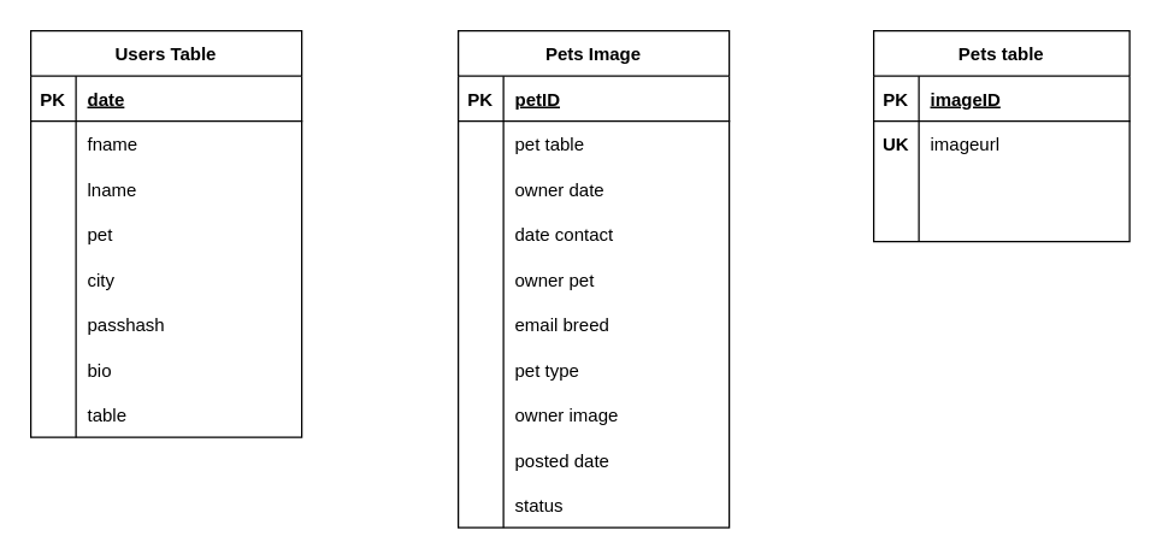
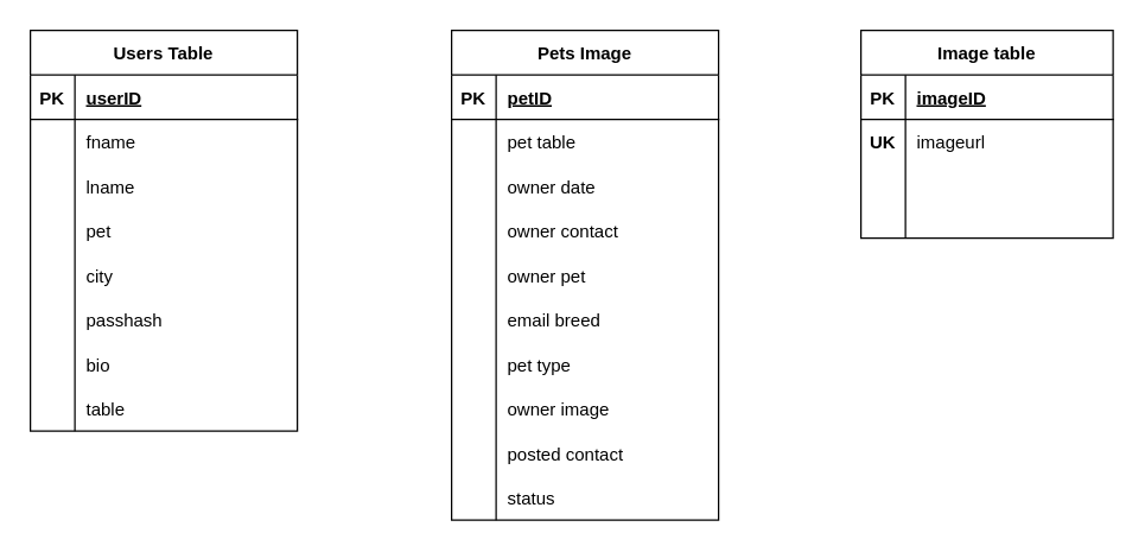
  <mxCell id="0" />
  <mxCell id="1" parent="0" />
  <mxCell id="2" value="Users Table" style="shape=table;startSize=30;container=1;collapsible=1;childLayout=tableLayout;fixedRows=1;rowLines=0;fontStyle=1;align=center;resizeLast=1;" vertex="1" parent="1"><mxGeometry x="20" y="20" width="180" height="270" as="geometry" /></mxCell>
  <mxCell id="3" value="" style="shape=tableRow;horizontal=0;startSize=0;swimlaneHead=0;swimlaneBody=0;fillColor=none;collapsible=0;dropTarget=0;points=[[0,0.5],[1,0.5]];portConstraint=eastwest;top=0;left=0;right=0;bottom=1;" vertex="1" parent="2"><mxGeometry y="30" width="180" height="30" as="geometry" /></mxCell>
  <mxCell id="4" value="PK" style="shape=partialRectangle;connectable=0;fillColor=none;top=0;left=0;bottom=0;right=0;fontStyle=1;overflow=hidden;" vertex="1" parent="3"><mxGeometry width="30" height="30" as="geometry"><mxRectangle width="30" height="30" as="alternateBounds" /></mxGeometry></mxCell>
- <mxCell id="5" value="date" style="shape=partialRectangle;connectable=0;fillColor=none;top=0;left=0;bottom=0;right=0;align=left;spacingLeft=6;fontStyle=5;overflow=hidden;" vertex="1" parent="3"><mxGeometry x="30" width="150" height="30" as="geometry"><mxRectangle width="150" height="30" as="alternateBounds" /></mxGeometry></mxCell>
+ <mxCell id="5" value="userID" style="shape=partialRectangle;connectable=0;fillColor=none;top=0;left=0;bottom=0;right=0;align=left;spacingLeft=6;fontStyle=5;overflow=hidden;" vertex="1" parent="3"><mxGeometry x="30" width="150" height="30" as="geometry"><mxRectangle width="150" height="30" as="alternateBounds" /></mxGeometry></mxCell>
  <mxCell id="6" value="" style="shape=tableRow;horizontal=0;startSize=0;swimlaneHead=0;swimlaneBody=0;fillColor=none;collapsible=0;dropTarget=0;points=[[0,0.5],[1,0.5]];portConstraint=eastwest;top=0;left=0;right=0;bottom=0;" vertex="1" parent="2"><mxGeometry y="60" width="180" height="30" as="geometry" /></mxCell>
  <mxCell id="7" value="" style="shape=partialRectangle;connectable=0;fillColor=none;top=0;left=0;bottom=0;right=0;editable=1;overflow=hidden;" vertex="1" parent="6"><mxGeometry width="30" height="30" as="geometry"><mxRectangle width="30" height="30" as="alternateBounds" /></mxGeometry></mxCell>
  <mxCell id="8" value="fname" style="shape=partialRectangle;connectable=0;fillColor=none;top=0;left=0;bottom=0;right=0;align=left;spacingLeft=6;overflow=hidden;" vertex="1" parent="6"><mxGeometry x="30" width="150" height="30" as="geometry"><mxRectangle width="150" height="30" as="alternateBounds" /></mxGeometry></mxCell>
  <mxCell id="9" value="" style="shape=tableRow;horizontal=0;startSize=0;swimlaneHead=0;swimlaneBody=0;fillColor=none;collapsible=0;dropTarget=0;points=[[0,0.5],[1,0.5]];portConstraint=eastwest;top=0;left=0;right=0;bottom=0;" vertex="1" parent="2"><mxGeometry y="90" width="180" height="30" as="geometry" /></mxCell>
  <mxCell id="10" value="" style="shape=partialRectangle;connectable=0;fillColor=none;top=0;left=0;bottom=0;right=0;editable=1;overflow=hidden;" vertex="1" parent="9"><mxGeometry width="30" height="30" as="geometry"><mxRectangle width="30" height="30" as="alternateBounds" /></mxGeometry></mxCell>
  <mxCell id="11" value="lname" style="shape=partialRectangle;connectable=0;fillColor=none;top=0;left=0;bottom=0;right=0;align=left;spacingLeft=6;overflow=hidden;" vertex="1" parent="9"><mxGeometry x="30" width="150" height="30" as="geometry"><mxRectangle width="150" height="30" as="alternateBounds" /></mxGeometry></mxCell>
  <mxCell id="12" value="" style="shape=tableRow;horizontal=0;startSize=0;swimlaneHead=0;swimlaneBody=0;fillColor=none;collapsible=0;dropTarget=0;points=[[0,0.5],[1,0.5]];portConstraint=eastwest;top=0;left=0;right=0;bottom=0;" vertex="1" parent="2"><mxGeometry y="120" width="180" height="30" as="geometry" /></mxCell>
  <mxCell id="13" value="" style="shape=partialRectangle;connectable=0;fillColor=none;top=0;left=0;bottom=0;right=0;editable=1;overflow=hidden;" vertex="1" parent="12"><mxGeometry width="30" height="30" as="geometry"><mxRectangle width="30" height="30" as="alternateBounds" /></mxGeometry></mxCell>
  <mxCell id="14" value="pet" style="shape=partialRectangle;connectable=0;fillColor=none;top=0;left=0;bottom=0;right=0;align=left;spacingLeft=6;overflow=hidden;" vertex="1" parent="12"><mxGeometry x="30" width="150" height="30" as="geometry"><mxRectangle width="150" height="30" as="alternateBounds" /></mxGeometry></mxCell>
  <mxCell id="15" value="" style="shape=tableRow;horizontal=0;startSize=0;swimlaneHead=0;swimlaneBody=0;fillColor=none;collapsible=0;dropTarget=0;points=[[0,0.5],[1,0.5]];portConstraint=eastwest;top=0;left=0;right=0;bottom=0;" vertex="1" parent="2"><mxGeometry y="150" width="180" height="30" as="geometry" /></mxCell>
  <mxCell id="16" value="" style="shape=partialRectangle;connectable=0;fillColor=none;top=0;left=0;bottom=0;right=0;editable=1;overflow=hidden;" vertex="1" parent="15"><mxGeometry width="30" height="30" as="geometry"><mxRectangle width="30" height="30" as="alternateBounds" /></mxGeometry></mxCell>
  <mxCell id="17" value="city" style="shape=partialRectangle;connectable=0;fillColor=none;top=0;left=0;bottom=0;right=0;align=left;spacingLeft=6;overflow=hidden;" vertex="1" parent="15"><mxGeometry x="30" width="150" height="30" as="geometry"><mxRectangle width="150" height="30" as="alternateBounds" /></mxGeometry></mxCell>
  <mxCell id="18" value="" style="shape=tableRow;horizontal=0;startSize=0;swimlaneHead=0;swimlaneBody=0;fillColor=none;collapsible=0;dropTarget=0;points=[[0,0.5],[1,0.5]];portConstraint=eastwest;top=0;left=0;right=0;bottom=0;" vertex="1" parent="2"><mxGeometry y="180" width="180" height="30" as="geometry" /></mxCell>
  <mxCell id="19" value="" style="shape=partialRectangle;connectable=0;fillColor=none;top=0;left=0;bottom=0;right=0;editable=1;overflow=hidden;" vertex="1" parent="18"><mxGeometry width="30" height="30" as="geometry"><mxRectangle width="30" height="30" as="alternateBounds" /></mxGeometry></mxCell>
  <mxCell id="20" value="passhash" style="shape=partialRectangle;connectable=0;fillColor=none;top=0;left=0;bottom=0;right=0;align=left;spacingLeft=6;overflow=hidden;" vertex="1" parent="18"><mxGeometry x="30" width="150" height="30" as="geometry"><mxRectangle width="150" height="30" as="alternateBounds" /></mxGeometry></mxCell>
  <mxCell id="21" value="" style="shape=tableRow;horizontal=0;startSize=0;swimlaneHead=0;swimlaneBody=0;fillColor=none;collapsible=0;dropTarget=0;points=[[0,0.5],[1,0.5]];portConstraint=eastwest;top=0;left=0;right=0;bottom=0;" vertex="1" parent="2"><mxGeometry y="210" width="180" height="30" as="geometry" /></mxCell>
  <mxCell id="22" value="" style="shape=partialRectangle;connectable=0;fillColor=none;top=0;left=0;bottom=0;right=0;editable=1;overflow=hidden;" vertex="1" parent="21"><mxGeometry width="30" height="30" as="geometry"><mxRectangle width="30" height="30" as="alternateBounds" /></mxGeometry></mxCell>
  <mxCell id="23" value="bio" style="shape=partialRectangle;connectable=0;fillColor=none;top=0;left=0;bottom=0;right=0;align=left;spacingLeft=6;overflow=hidden;" vertex="1" parent="21"><mxGeometry x="30" width="150" height="30" as="geometry"><mxRectangle width="150" height="30" as="alternateBounds" /></mxGeometry></mxCell>
  <mxCell id="24" value="" style="shape=tableRow;horizontal=0;startSize=0;swimlaneHead=0;swimlaneBody=0;fillColor=none;collapsible=0;dropTarget=0;points=[[0,0.5],[1,0.5]];portConstraint=eastwest;top=0;left=0;right=0;bottom=0;" vertex="1" parent="2"><mxGeometry y="240" width="180" height="30" as="geometry" /></mxCell>
  <mxCell id="25" value="" style="shape=partialRectangle;connectable=0;fillColor=none;top=0;left=0;bottom=0;right=0;editable=1;overflow=hidden;" vertex="1" parent="24"><mxGeometry width="30" height="30" as="geometry"><mxRectangle width="30" height="30" as="alternateBounds" /></mxGeometry></mxCell>
  <mxCell id="26" value="table" style="shape=partialRectangle;connectable=0;fillColor=none;top=0;left=0;bottom=0;right=0;align=left;spacingLeft=6;overflow=hidden;" vertex="1" parent="24"><mxGeometry x="30" width="150" height="30" as="geometry"><mxRectangle width="150" height="30" as="alternateBounds" /></mxGeometry></mxCell>
  <mxCell id="27" value="Pets Image" style="shape=table;startSize=30;container=1;collapsible=1;childLayout=tableLayout;fixedRows=1;rowLines=0;fontStyle=1;align=center;resizeLast=1;" vertex="1" parent="1"><mxGeometry x="304" y="20" width="180" height="330" as="geometry" /></mxCell>
  <mxCell id="28" value="" style="shape=tableRow;horizontal=0;startSize=0;swimlaneHead=0;swimlaneBody=0;fillColor=none;collapsible=0;dropTarget=0;points=[[0,0.5],[1,0.5]];portConstraint=eastwest;top=0;left=0;right=0;bottom=1;" vertex="1" parent="27"><mxGeometry y="30" width="180" height="30" as="geometry" /></mxCell>
  <mxCell id="29" value="PK" style="shape=partialRectangle;connectable=0;fillColor=none;top=0;left=0;bottom=0;right=0;fontStyle=1;overflow=hidden;" vertex="1" parent="28"><mxGeometry width="30" height="30" as="geometry"><mxRectangle width="30" height="30" as="alternateBounds" /></mxGeometry></mxCell>
  <mxCell id="30" value="petID" style="shape=partialRectangle;connectable=0;fillColor=none;top=0;left=0;bottom=0;right=0;align=left;spacingLeft=6;fontStyle=5;overflow=hidden;" vertex="1" parent="28"><mxGeometry x="30" width="150" height="30" as="geometry"><mxRectangle width="150" height="30" as="alternateBounds" /></mxGeometry></mxCell>
  <mxCell id="31" value="" style="shape=tableRow;horizontal=0;startSize=0;swimlaneHead=0;swimlaneBody=0;fillColor=none;collapsible=0;dropTarget=0;points=[[0,0.5],[1,0.5]];portConstraint=eastwest;top=0;left=0;right=0;bottom=0;" vertex="1" parent="27"><mxGeometry y="60" width="180" height="30" as="geometry" /></mxCell>
  <mxCell id="32" value="" style="shape=partialRectangle;connectable=0;fillColor=none;top=0;left=0;bottom=0;right=0;editable=1;overflow=hidden;" vertex="1" parent="31"><mxGeometry width="30" height="30" as="geometry"><mxRectangle width="30" height="30" as="alternateBounds" /></mxGeometry></mxCell>
  <mxCell id="33" value="pet table" style="shape=partialRectangle;connectable=0;fillColor=none;top=0;left=0;bottom=0;right=0;align=left;spacingLeft=6;overflow=hidden;" vertex="1" parent="31"><mxGeometry x="30" width="150" height="30" as="geometry"><mxRectangle width="150" height="30" as="alternateBounds" /></mxGeometry></mxCell>
  <mxCell id="34" value="" style="shape=tableRow;horizontal=0;startSize=0;swimlaneHead=0;swimlaneBody=0;fillColor=none;collapsible=0;dropTarget=0;points=[[0,0.5],[1,0.5]];portConstraint=eastwest;top=0;left=0;right=0;bottom=0;" vertex="1" parent="27"><mxGeometry y="90" width="180" height="30" as="geometry" /></mxCell>
  <mxCell id="35" value="" style="shape=partialRectangle;connectable=0;fillColor=none;top=0;left=0;bottom=0;right=0;editable=1;overflow=hidden;" vertex="1" parent="34"><mxGeometry width="30" height="30" as="geometry"><mxRectangle width="30" height="30" as="alternateBounds" /></mxGeometry></mxCell>
  <mxCell id="36" value="owner date" style="shape=partialRectangle;connectable=0;fillColor=none;top=0;left=0;bottom=0;right=0;align=left;spacingLeft=6;overflow=hidden;" vertex="1" parent="34"><mxGeometry x="30" width="150" height="30" as="geometry"><mxRectangle width="150" height="30" as="alternateBounds" /></mxGeometry></mxCell>
  <mxCell id="37" value="" style="shape=tableRow;horizontal=0;startSize=0;swimlaneHead=0;swimlaneBody=0;fillColor=none;collapsible=0;dropTarget=0;points=[[0,0.5],[1,0.5]];portConstraint=eastwest;top=0;left=0;right=0;bottom=0;" vertex="1" parent="27"><mxGeometry y="120" width="180" height="30" as="geometry" /></mxCell>
  <mxCell id="38" value="" style="shape=partialRectangle;connectable=0;fillColor=none;top=0;left=0;bottom=0;right=0;editable=1;overflow=hidden;" vertex="1" parent="37"><mxGeometry width="30" height="30" as="geometry"><mxRectangle width="30" height="30" as="alternateBounds" /></mxGeometry></mxCell>
- <mxCell id="39" value="date contact" style="shape=partialRectangle;connectable=0;fillColor=none;top=0;left=0;bottom=0;right=0;align=left;spacingLeft=6;overflow=hidden;" vertex="1" parent="37"><mxGeometry x="30" width="150" height="30" as="geometry"><mxRectangle width="150" height="30" as="alternateBounds" /></mxGeometry></mxCell>
+ <mxCell id="39" value="owner contact" style="shape=partialRectangle;connectable=0;fillColor=none;top=0;left=0;bottom=0;right=0;align=left;spacingLeft=6;overflow=hidden;" vertex="1" parent="37"><mxGeometry x="30" width="150" height="30" as="geometry"><mxRectangle width="150" height="30" as="alternateBounds" /></mxGeometry></mxCell>
  <mxCell id="40" value="" style="shape=tableRow;horizontal=0;startSize=0;swimlaneHead=0;swimlaneBody=0;fillColor=none;collapsible=0;dropTarget=0;points=[[0,0.5],[1,0.5]];portConstraint=eastwest;top=0;left=0;right=0;bottom=0;" vertex="1" parent="27"><mxGeometry y="150" width="180" height="30" as="geometry" /></mxCell>
  <mxCell id="41" value="" style="shape=partialRectangle;connectable=0;fillColor=none;top=0;left=0;bottom=0;right=0;editable=1;overflow=hidden;" vertex="1" parent="40"><mxGeometry width="30" height="30" as="geometry"><mxRectangle width="30" height="30" as="alternateBounds" /></mxGeometry></mxCell>
  <mxCell id="42" value="owner pet" style="shape=partialRectangle;connectable=0;fillColor=none;top=0;left=0;bottom=0;right=0;align=left;spacingLeft=6;overflow=hidden;" vertex="1" parent="40"><mxGeometry x="30" width="150" height="30" as="geometry"><mxRectangle width="150" height="30" as="alternateBounds" /></mxGeometry></mxCell>
  <mxCell id="43" value="" style="shape=tableRow;horizontal=0;startSize=0;swimlaneHead=0;swimlaneBody=0;fillColor=none;collapsible=0;dropTarget=0;points=[[0,0.5],[1,0.5]];portConstraint=eastwest;top=0;left=0;right=0;bottom=0;" vertex="1" parent="27"><mxGeometry y="180" width="180" height="30" as="geometry" /></mxCell>
  <mxCell id="44" value="" style="shape=partialRectangle;connectable=0;fillColor=none;top=0;left=0;bottom=0;right=0;editable=1;overflow=hidden;" vertex="1" parent="43"><mxGeometry width="30" height="30" as="geometry"><mxRectangle width="30" height="30" as="alternateBounds" /></mxGeometry></mxCell>
  <mxCell id="45" value="email breed" style="shape=partialRectangle;connectable=0;fillColor=none;top=0;left=0;bottom=0;right=0;align=left;spacingLeft=6;overflow=hidden;" vertex="1" parent="43"><mxGeometry x="30" width="150" height="30" as="geometry"><mxRectangle width="150" height="30" as="alternateBounds" /></mxGeometry></mxCell>
  <mxCell id="46" value="" style="shape=tableRow;horizontal=0;startSize=0;swimlaneHead=0;swimlaneBody=0;fillColor=none;collapsible=0;dropTarget=0;points=[[0,0.5],[1,0.5]];portConstraint=eastwest;top=0;left=0;right=0;bottom=0;" vertex="1" parent="27"><mxGeometry y="210" width="180" height="30" as="geometry" /></mxCell>
  <mxCell id="47" value="" style="shape=partialRectangle;connectable=0;fillColor=none;top=0;left=0;bottom=0;right=0;editable=1;overflow=hidden;" vertex="1" parent="46"><mxGeometry width="30" height="30" as="geometry"><mxRectangle width="30" height="30" as="alternateBounds" /></mxGeometry></mxCell>
  <mxCell id="48" value="pet type" style="shape=partialRectangle;connectable=0;fillColor=none;top=0;left=0;bottom=0;right=0;align=left;spacingLeft=6;overflow=hidden;" vertex="1" parent="46"><mxGeometry x="30" width="150" height="30" as="geometry"><mxRectangle width="150" height="30" as="alternateBounds" /></mxGeometry></mxCell>
  <mxCell id="49" value="" style="shape=tableRow;horizontal=0;startSize=0;swimlaneHead=0;swimlaneBody=0;fillColor=none;collapsible=0;dropTarget=0;points=[[0,0.5],[1,0.5]];portConstraint=eastwest;top=0;left=0;right=0;bottom=0;" vertex="1" parent="27"><mxGeometry y="240" width="180" height="30" as="geometry" /></mxCell>
  <mxCell id="50" value="" style="shape=partialRectangle;connectable=0;fillColor=none;top=0;left=0;bottom=0;right=0;editable=1;overflow=hidden;" vertex="1" parent="49"><mxGeometry width="30" height="30" as="geometry"><mxRectangle width="30" height="30" as="alternateBounds" /></mxGeometry></mxCell>
  <mxCell id="51" value="owner image" style="shape=partialRectangle;connectable=0;fillColor=none;top=0;left=0;bottom=0;right=0;align=left;spacingLeft=6;overflow=hidden;" vertex="1" parent="49"><mxGeometry x="30" width="150" height="30" as="geometry"><mxRectangle width="150" height="30" as="alternateBounds" /></mxGeometry></mxCell>
  <mxCell id="52" value="" style="shape=tableRow;horizontal=0;startSize=0;swimlaneHead=0;swimlaneBody=0;fillColor=none;collapsible=0;dropTarget=0;points=[[0,0.5],[1,0.5]];portConstraint=eastwest;top=0;left=0;right=0;bottom=0;" vertex="1" parent="27"><mxGeometry y="270" width="180" height="30" as="geometry" /></mxCell>
  <mxCell id="53" value="" style="shape=partialRectangle;connectable=0;fillColor=none;top=0;left=0;bottom=0;right=0;editable=1;overflow=hidden;" vertex="1" parent="52"><mxGeometry width="30" height="30" as="geometry"><mxRectangle width="30" height="30" as="alternateBounds" /></mxGeometry></mxCell>
- <mxCell id="54" value="posted date" style="shape=partialRectangle;connectable=0;fillColor=none;top=0;left=0;bottom=0;right=0;align=left;spacingLeft=6;overflow=hidden;" vertex="1" parent="52"><mxGeometry x="30" width="150" height="30" as="geometry"><mxRectangle width="150" height="30" as="alternateBounds" /></mxGeometry></mxCell>
+ <mxCell id="54" value="posted contact" style="shape=partialRectangle;connectable=0;fillColor=none;top=0;left=0;bottom=0;right=0;align=left;spacingLeft=6;overflow=hidden;" vertex="1" parent="52"><mxGeometry x="30" width="150" height="30" as="geometry"><mxRectangle width="150" height="30" as="alternateBounds" /></mxGeometry></mxCell>
  <mxCell id="55" value="" style="shape=tableRow;horizontal=0;startSize=0;swimlaneHead=0;swimlaneBody=0;fillColor=none;collapsible=0;dropTarget=0;points=[[0,0.5],[1,0.5]];portConstraint=eastwest;top=0;left=0;right=0;bottom=0;" vertex="1" parent="27"><mxGeometry y="300" width="180" height="30" as="geometry" /></mxCell>
  <mxCell id="56" value="" style="shape=partialRectangle;connectable=0;fillColor=none;top=0;left=0;bottom=0;right=0;editable=1;overflow=hidden;" vertex="1" parent="55"><mxGeometry width="30" height="30" as="geometry"><mxRectangle width="30" height="30" as="alternateBounds" /></mxGeometry></mxCell>
  <mxCell id="57" value="status" style="shape=partialRectangle;connectable=0;fillColor=none;top=0;left=0;bottom=0;right=0;align=left;spacingLeft=6;overflow=hidden;" vertex="1" parent="55"><mxGeometry x="30" width="150" height="30" as="geometry"><mxRectangle width="150" height="30" as="alternateBounds" /></mxGeometry></mxCell>
- <mxCell id="58" value="Pets table" style="shape=table;startSize=30;container=1;collapsible=1;childLayout=tableLayout;fixedRows=1;rowLines=0;fontStyle=1;align=center;resizeLast=1;" vertex="1" parent="1"><mxGeometry x="580" y="20" width="170" height="140" as="geometry"><mxRectangle x="600" y="40" width="110" height="30" as="alternateBounds" /></mxGeometry></mxCell>
+ <mxCell id="58" value="Image table" style="shape=table;startSize=30;container=1;collapsible=1;childLayout=tableLayout;fixedRows=1;rowLines=0;fontStyle=1;align=center;resizeLast=1;" vertex="1" parent="1"><mxGeometry x="580" y="20" width="170" height="140" as="geometry"><mxRectangle x="600" y="40" width="110" height="30" as="alternateBounds" /></mxGeometry></mxCell>
  <mxCell id="59" value="" style="shape=tableRow;horizontal=0;startSize=0;swimlaneHead=0;swimlaneBody=0;fillColor=none;collapsible=0;dropTarget=0;points=[[0,0.5],[1,0.5]];portConstraint=eastwest;top=0;left=0;right=0;bottom=1;" vertex="1" parent="58"><mxGeometry y="30" width="170" height="30" as="geometry" /></mxCell>
  <mxCell id="60" value="PK" style="shape=partialRectangle;connectable=0;fillColor=none;top=0;left=0;bottom=0;right=0;fontStyle=1;overflow=hidden;" vertex="1" parent="59"><mxGeometry width="30" height="30" as="geometry"><mxRectangle width="30" height="30" as="alternateBounds" /></mxGeometry></mxCell>
  <mxCell id="61" value="imageID" style="shape=partialRectangle;connectable=0;fillColor=none;top=0;left=0;bottom=0;right=0;align=left;spacingLeft=6;fontStyle=5;overflow=hidden;" vertex="1" parent="59"><mxGeometry x="30" width="140" height="30" as="geometry"><mxRectangle width="140" height="30" as="alternateBounds" /></mxGeometry></mxCell>
  <mxCell id="62" value="" style="shape=tableRow;horizontal=0;startSize=0;swimlaneHead=0;swimlaneBody=0;fillColor=none;collapsible=0;dropTarget=0;points=[[0,0.5],[1,0.5]];portConstraint=eastwest;top=0;left=0;right=0;bottom=0;" vertex="1" parent="58"><mxGeometry y="60" width="170" height="30" as="geometry" /></mxCell>
  <mxCell id="63" value="UK" style="shape=partialRectangle;connectable=0;fillColor=none;top=0;left=0;bottom=0;right=0;editable=1;overflow=hidden;fontStyle=1" vertex="1" parent="62"><mxGeometry width="30" height="30" as="geometry"><mxRectangle width="30" height="30" as="alternateBounds" /></mxGeometry></mxCell>
  <mxCell id="64" value="imageurl" style="shape=partialRectangle;connectable=0;fillColor=none;top=0;left=0;bottom=0;right=0;align=left;spacingLeft=6;overflow=hidden;" vertex="1" parent="62"><mxGeometry x="30" width="140" height="30" as="geometry"><mxRectangle width="140" height="30" as="alternateBounds" /></mxGeometry></mxCell>
  <mxCell id="65" value="" style="shape=tableRow;horizontal=0;startSize=0;swimlaneHead=0;swimlaneBody=0;fillColor=none;collapsible=0;dropTarget=0;points=[[0,0.5],[1,0.5]];portConstraint=eastwest;top=0;left=0;right=0;bottom=0;" vertex="1" parent="58"><mxGeometry y="90" width="170" height="30" as="geometry" /></mxCell>
  <mxCell id="66" value="" style="shape=partialRectangle;connectable=0;fillColor=none;top=0;left=0;bottom=0;right=0;editable=1;overflow=hidden;" vertex="1" parent="65"><mxGeometry width="30" height="30" as="geometry"><mxRectangle width="30" height="30" as="alternateBounds" /></mxGeometry></mxCell>
  <mxCell id="67" value="" style="shape=partialRectangle;connectable=0;fillColor=none;top=0;left=0;bottom=0;right=0;align=left;spacingLeft=6;overflow=hidden;" vertex="1" parent="65"><mxGeometry x="30" width="140" height="30" as="geometry"><mxRectangle width="140" height="30" as="alternateBounds" /></mxGeometry></mxCell>
  <mxCell id="68" value="" style="shape=tableRow;horizontal=0;startSize=0;swimlaneHead=0;swimlaneBody=0;fillColor=none;collapsible=0;dropTarget=0;points=[[0,0.5],[1,0.5]];portConstraint=eastwest;top=0;left=0;right=0;bottom=0;" vertex="1" parent="58"><mxGeometry y="120" width="170" height="20" as="geometry" /></mxCell>
  <mxCell id="69" value="" style="shape=partialRectangle;connectable=0;fillColor=none;top=0;left=0;bottom=0;right=0;editable=1;overflow=hidden;" vertex="1" parent="68"><mxGeometry width="30" height="20" as="geometry"><mxRectangle width="30" height="20" as="alternateBounds" /></mxGeometry></mxCell>
  <mxCell id="70" value="" style="shape=partialRectangle;connectable=0;fillColor=none;top=0;left=0;bottom=0;right=0;align=left;spacingLeft=6;overflow=hidden;" vertex="1" parent="68"><mxGeometry x="30" width="140" height="20" as="geometry"><mxRectangle width="140" height="20" as="alternateBounds" /></mxGeometry></mxCell>
